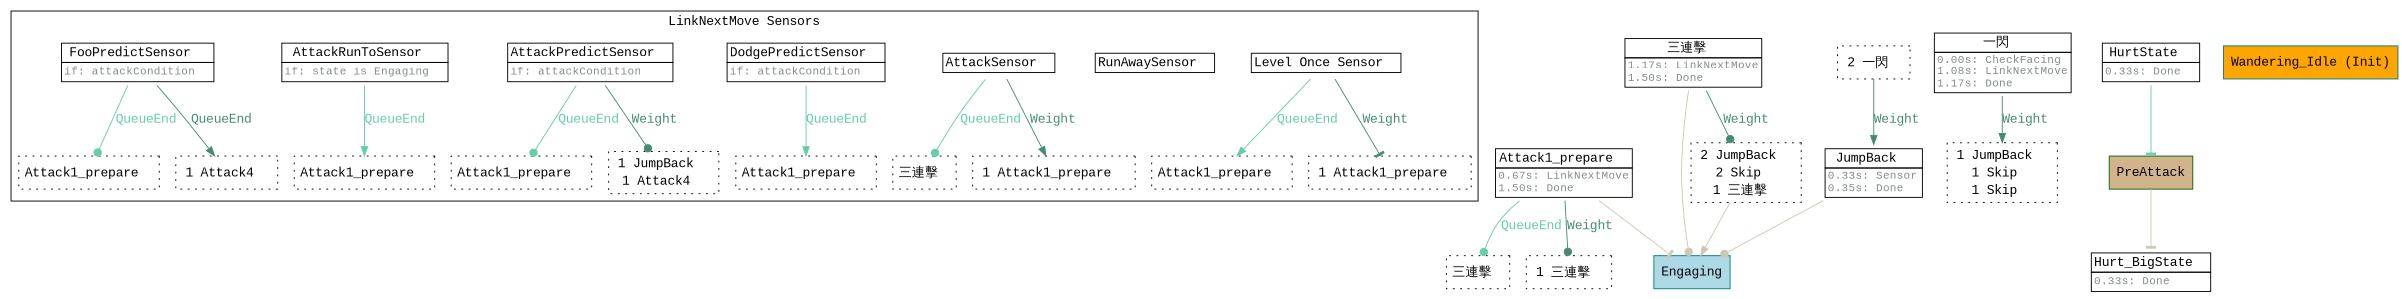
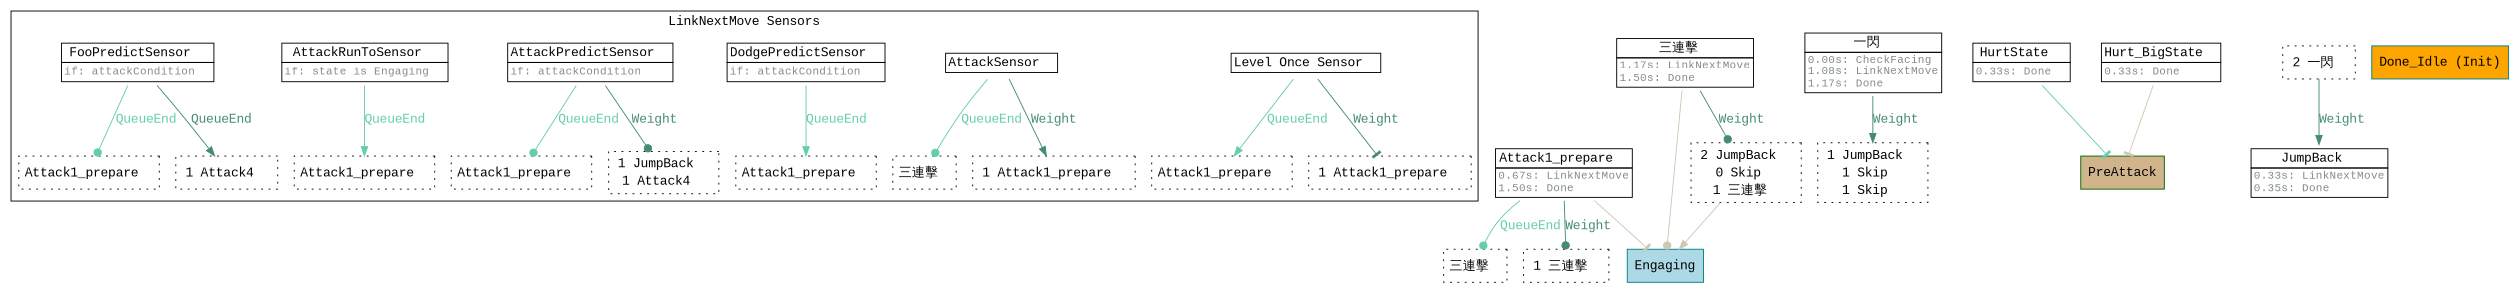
  strict digraph {
    fontname="Liberation Mono"
    rankdir=TB
    node [fontname="Liberation Mono" shape=box style=dotted]
    edge [arrowhead=dot color=aquamarine3 fontcolor=aquamarine4 fontname="Liberation Mono"]
    n1 [label=<<TABLE border="0" cellspacing="0" cellborder="1" cellpadding="2"><TR><TD>Level Once Sensor  </TD></TR></TABLE>> shape=plaintext style=""]
    n2 [label=<<TABLE border="0" cellspacing="0" cellborder="0" cellpadding="2"><TR><TD>Attack1_prepare  </TD></TR></TABLE>> margin=0.05]
    n3 [label=<<TABLE border="0" cellspacing="0" cellborder="0" cellpadding="2"><TR><TD>1 Attack1_prepare  </TD></TR></TABLE>>]
-   n4 [label=<<TABLE border="0" cellspacing="0" cellborder="1" cellpadding="2"><TR><TD>RunAwaySensor  </TD></TR></TABLE>> shape=plaintext style=""]
    n5 [label=<<TABLE border="0" cellspacing="0" cellborder="1" cellpadding="2"><TR><TD>AttackSensor  </TD></TR></TABLE>> shape=plaintext style=""]
    n6 [label=<<TABLE border="0" cellspacing="0" cellborder="0" cellpadding="2"><TR><TD>三連擊  </TD></TR></TABLE>> margin=0.05]
    n7 [label=<<TABLE border="0" cellspacing="0" cellborder="0" cellpadding="2"><TR><TD>1 Attack1_prepare  </TD></TR></TABLE>>]
    n8 [label=<<TABLE border="0" cellspacing="0" cellborder="1" cellpadding="2"><TR><TD>DodgePredictSensor  </TD></TR><TR><TD align="left" balign="left"><FONT point-size="12" color="azure4">if: attackCondition</FONT>  </TD></TR></TABLE>> shape=plaintext style=""]
    n9 [label=<<TABLE border="0" cellspacing="0" cellborder="0" cellpadding="2"><TR><TD>Attack1_prepare  </TD></TR></TABLE>> margin=0.05]
    n10 [label=<<TABLE border="0" cellspacing="0" cellborder="1" cellpadding="2"><TR><TD>AttackPredictSensor  </TD></TR><TR><TD align="left" balign="left"><FONT point-size="12" color="azure4">if: attackCondition</FONT>  </TD></TR></TABLE>> shape=plaintext style=""]
    n11 [label=<<TABLE border="0" cellspacing="0" cellborder="0" cellpadding="2"><TR><TD>Attack1_prepare  </TD></TR></TABLE>> margin=0.05]
    n12 [label=<<TABLE border="0" cellspacing="0" cellborder="0" cellpadding="2"><TR><TD>1 JumpBack  </TD></TR><TR><TD>1 Attack4  </TD></TR></TABLE>>]
    n13 [label=<<TABLE border="0" cellspacing="0" cellborder="1" cellpadding="2"><TR><TD>AttackRunToSensor  </TD></TR><TR><TD align="left" balign="left"><FONT point-size="12" color="azure4">if: state is Engaging</FONT>  </TD></TR></TABLE>> shape=plaintext style=""]
    n14 [label=<<TABLE border="0" cellspacing="0" cellborder="0" cellpadding="2"><TR><TD>Attack1_prepare  </TD></TR></TABLE>> margin=0.05]
    n15 [label=<<TABLE border="0" cellspacing="0" cellborder="1" cellpadding="2"><TR><TD>FooPredictSensor  </TD></TR><TR><TD align="left" balign="left"><FONT point-size="12" color="azure4">if: attackCondition</FONT>  </TD></TR></TABLE>> shape=plaintext style=""]
    n16 [label=<<TABLE border="0" cellspacing="0" cellborder="0" cellpadding="2"><TR><TD>Attack1_prepare  </TD></TR></TABLE>> margin=0.05]
    n17 [label=<<TABLE border="0" cellspacing="0" cellborder="0" cellpadding="2"><TR><TD>1 Attack4  </TD></TR></TABLE>>]
    n18 [label=<<TABLE border="0" cellspacing="0" cellborder="1" cellpadding="2"><TR><TD>Attack1_prepare  </TD></TR><TR><TD align="left" balign="left"><FONT point-size="12" color="azure4">0.67s: LinkNextMove<br/>1.50s: Done</FONT>  </TD></TR></TABLE>> shape=plaintext style=""]
    Engaging [color=teal fillcolor=lightblue style=filled]
    n20 [label=<<TABLE border="0" cellspacing="0" cellborder="0" cellpadding="2"><TR><TD>三連擊  </TD></TR></TABLE>> margin=0.05]
    n21 [label=<<TABLE border="0" cellspacing="0" cellborder="0" cellpadding="2"><TR><TD>1 三連擊  </TD></TR></TABLE>>]
    n22 [label=<<TABLE border="0" cellspacing="0" cellborder="1" cellpadding="2"><TR><TD>三連擊  </TD></TR><TR><TD align="left" balign="left"><FONT point-size="12" color="azure4">1.17s: LinkNextMove<br/>1.50s: Done</FONT>  </TD></TR></TABLE>> shape=plaintext style=""]
-   n23 [label=<<TABLE border="0" cellspacing="0" cellborder="0" cellpadding="2"><TR><TD>2 JumpBack  </TD></TR><TR><TD>2 Skip  </TD></TR><TR><TD>1 三連擊  </TD></TR></TABLE>>]
+   n23 [label=<<TABLE border="0" cellspacing="0" cellborder="0" cellpadding="2"><TR><TD>2 JumpBack  </TD></TR><TR><TD>0 Skip  </TD></TR><TR><TD>1 三連擊  </TD></TR></TABLE>>]
    n24 [label=<<TABLE border="0" cellspacing="0" cellborder="1" cellpadding="2"><TR><TD>一閃  </TD></TR><TR><TD align="left" balign="left"><FONT point-size="12" color="azure4">0.00s: CheckFacing<br/>1.08s: LinkNextMove<br/>1.17s: Done</FONT>  </TD></TR></TABLE>> shape=plaintext style=""]
    n25 [label=<<TABLE border="0" cellspacing="0" cellborder="0" cellpadding="2"><TR><TD>1 JumpBack  </TD></TR><TR><TD>1 Skip  </TD></TR><TR><TD>1 Skip  </TD></TR></TABLE>>]
    n26 [label=<<TABLE border="0" cellspacing="0" cellborder="1" cellpadding="2"><TR><TD>HurtState  </TD></TR><TR><TD align="left" balign="left"><FONT point-size="12" color="azure4">0.33s: Done</FONT>  </TD></TR></TABLE>> shape=plaintext style=""]
    PreAttack [color=darkgreen fillcolor=tan style=filled]
    n28 [label=<<TABLE border="0" cellspacing="0" cellborder="1" cellpadding="2"><TR><TD>Hurt_BigState  </TD></TR><TR><TD align="left" balign="left"><FONT point-size="12" color="azure4">0.33s: Done</FONT>  </TD></TR></TABLE>> shape=plaintext style=""]
-   n29 [label=<<TABLE border="0" cellspacing="0" cellborder="1" cellpadding="2"><TR><TD>JumpBack  </TD></TR><TR><TD align="left" balign="left"><FONT point-size="12" color="azure4">0.33s: Sensor<br/>0.35s: Done</FONT>  </TD></TR></TABLE>> shape=plaintext style=""]
+   n29 [label=<<TABLE border="0" cellspacing="0" cellborder="1" cellpadding="2"><TR><TD>JumpBack  </TD></TR><TR><TD align="left" balign="left"><FONT point-size="12" color="azure4">0.33s: LinkNextMove<br/>0.35s: Done</FONT>  </TD></TR></TABLE>> shape=plaintext style=""]
    n30 [label=<<TABLE border="0" cellspacing="0" cellborder="0" cellpadding="2"><TR><TD>2 一閃  </TD></TR></TABLE>>]
-   n31 [color=teal fillcolor=orange label="Wandering_Idle (Init)" style=filled]
+   n31 [color=teal fillcolor=orange label="Done_Idle (Init)" style=filled]
    subgraph cluster_1 {
      label="LinkNextMove Sensors"
      rank=sink
      n1
      n2
      n3
-     n4
      n5
      n6
      n7
      n8
      n9
      n10
      n11
      n12
      n13
      n14
      n15
      n16
      n17
    }
    n1 -> n2 [arrowhead=normal fontcolor=aquamarine3 label=QueueEnd]
    n1 -> n3 [arrowhead=tee color=aquamarine4 label=Weight]
    n5 -> n6 [fontcolor=aquamarine3 label=QueueEnd]
    n5 -> n7 [arrowhead=normal color=aquamarine4 label=Weight]
    n8 -> n9 [arrowhead=normal fontcolor=aquamarine3 label=QueueEnd]
    n10 -> n11 [fontcolor=aquamarine3 label=QueueEnd]
    n10 -> n12 [color=aquamarine4 label=Weight]
    n13 -> n14 [arrowhead=normal fontcolor=aquamarine3 label=QueueEnd]
    n15 -> n16 [fontcolor=aquamarine3 label=QueueEnd]
    n15 -> n17 [arrowhead=normal color=aquamarine4 label=QueueEnd]
    n18 -> Engaging [arrowhead=tee color=cornsilk3 fontcolor=cornsilk3]
    n18 -> n20 [fontcolor=aquamarine3 label=QueueEnd]
    n18 -> n21 [color=aquamarine4 label=Weight]
    n22 -> Engaging [color=cornsilk3 fontcolor=cornsilk3]
    n22 -> n23 [color=aquamarine4 label=Weight]
    n23 -> Engaging [arrowhead=normal color=cornsilk3 fontcolor=cornsilk3]
    n24 -> n25 [arrowhead=normal color=aquamarine4 label=Weight]
    n26 -> PreAttack [arrowhead=tee fontcolor=cornsilk3]
-   PreAttack -> n28 [arrowhead=tee color=cornsilk3 fontcolor=cornsilk3]
-   n29 -> Engaging [color=cornsilk3 fontcolor=cornsilk3]
+   n28 -> PreAttack [arrowhead=tee color=cornsilk3 fontcolor=cornsilk3]
    n30 -> n29 [arrowhead=normal color=aquamarine4 label=Weight]
  }
